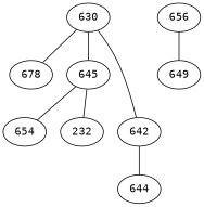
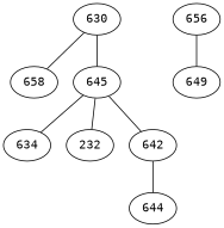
  graph {
    fontname="DejaVu Sans Mono"
    node [fontname="DejaVu Sans Mono"]
    edge [fontname="DejaVu Sans Mono"]
    630
-   658 [label=678]
+   658
    645
-   634 [label=654]
+   634
    642
    n6 [label=232]
    644
    656
    649
    630 -- 658
    630 -- 645
    645 -- 634
-   630 -- 642
+   645 -- 642
    645 -- n6
    642 -- 644
    656 -- 649
  }
